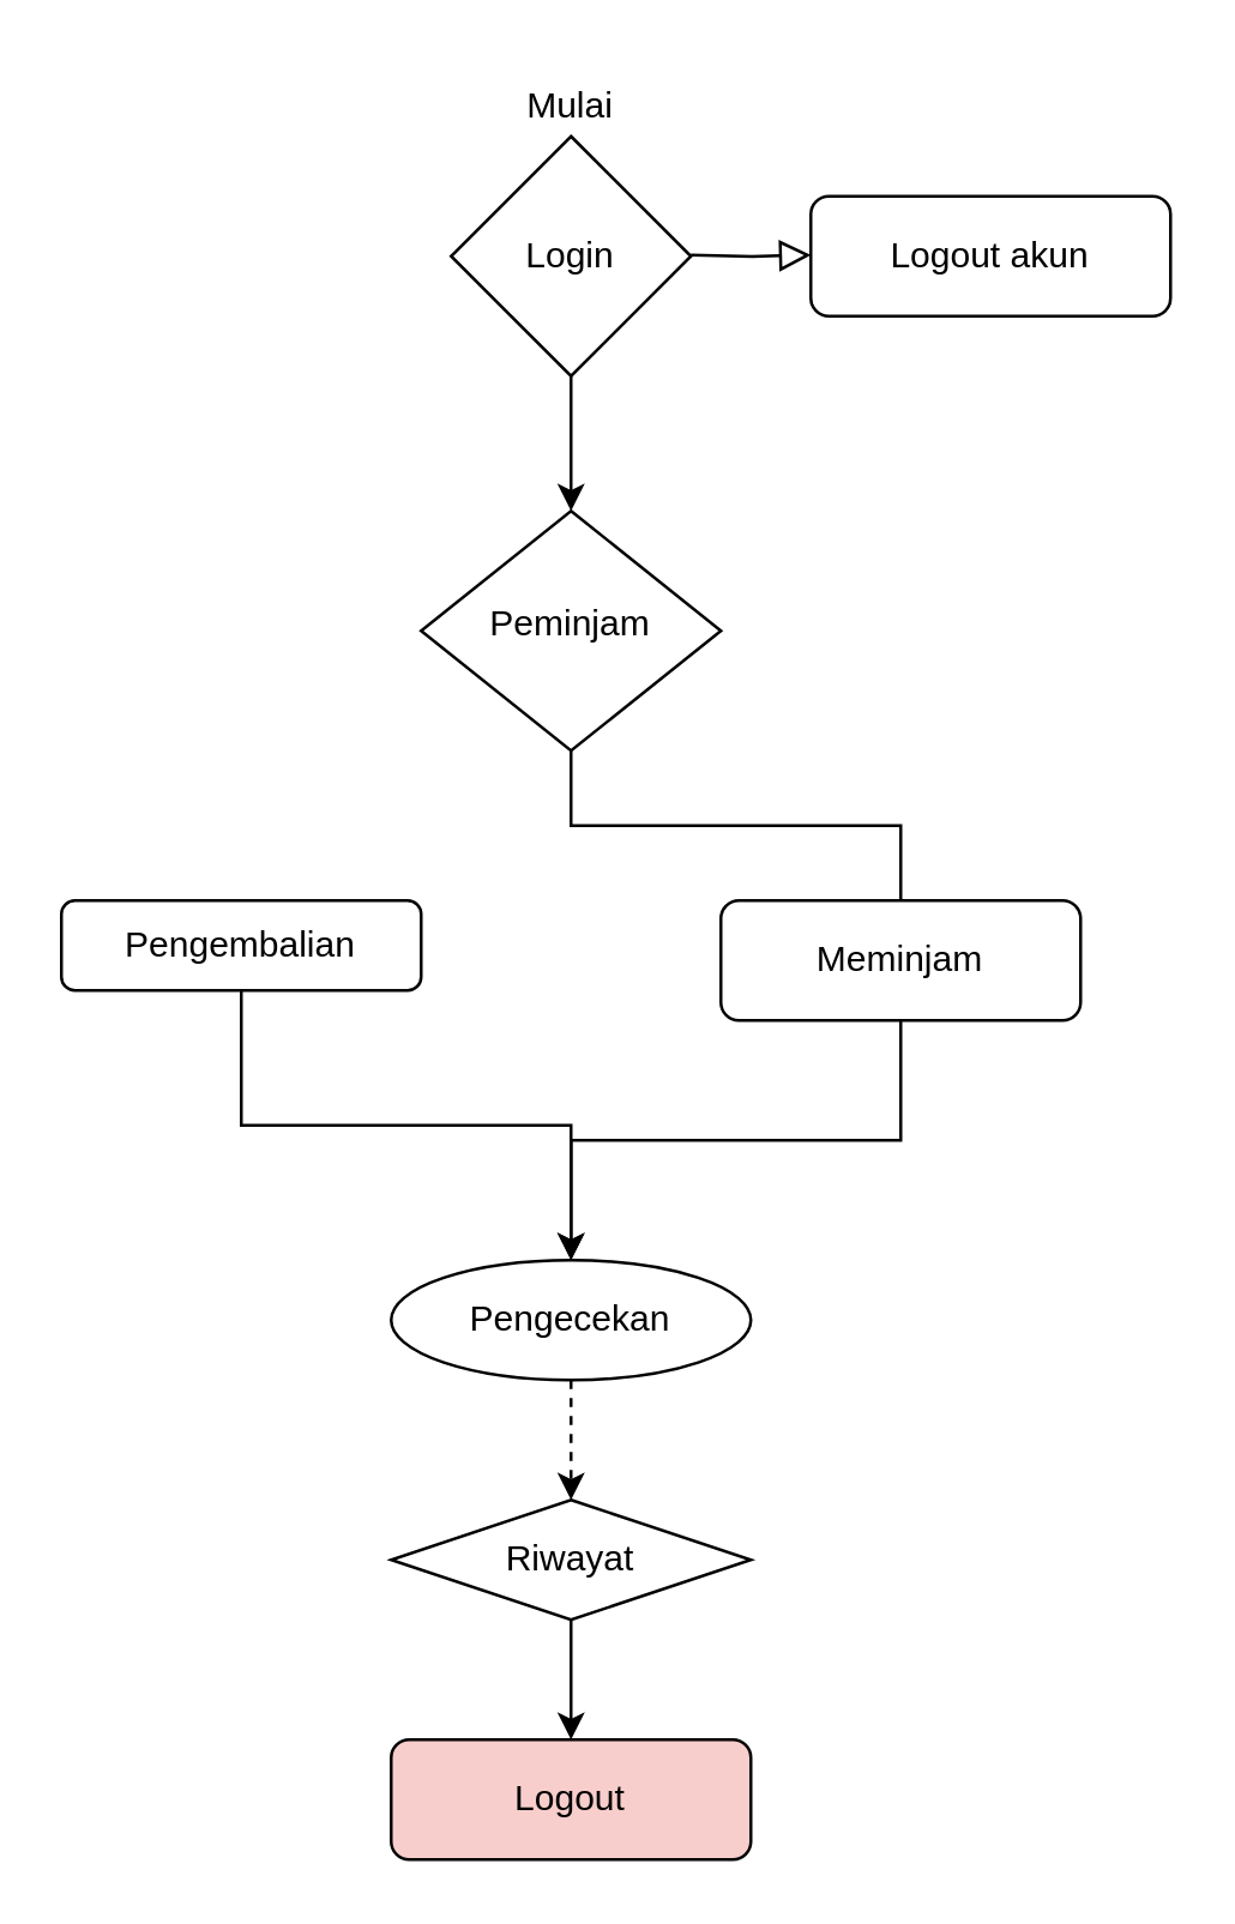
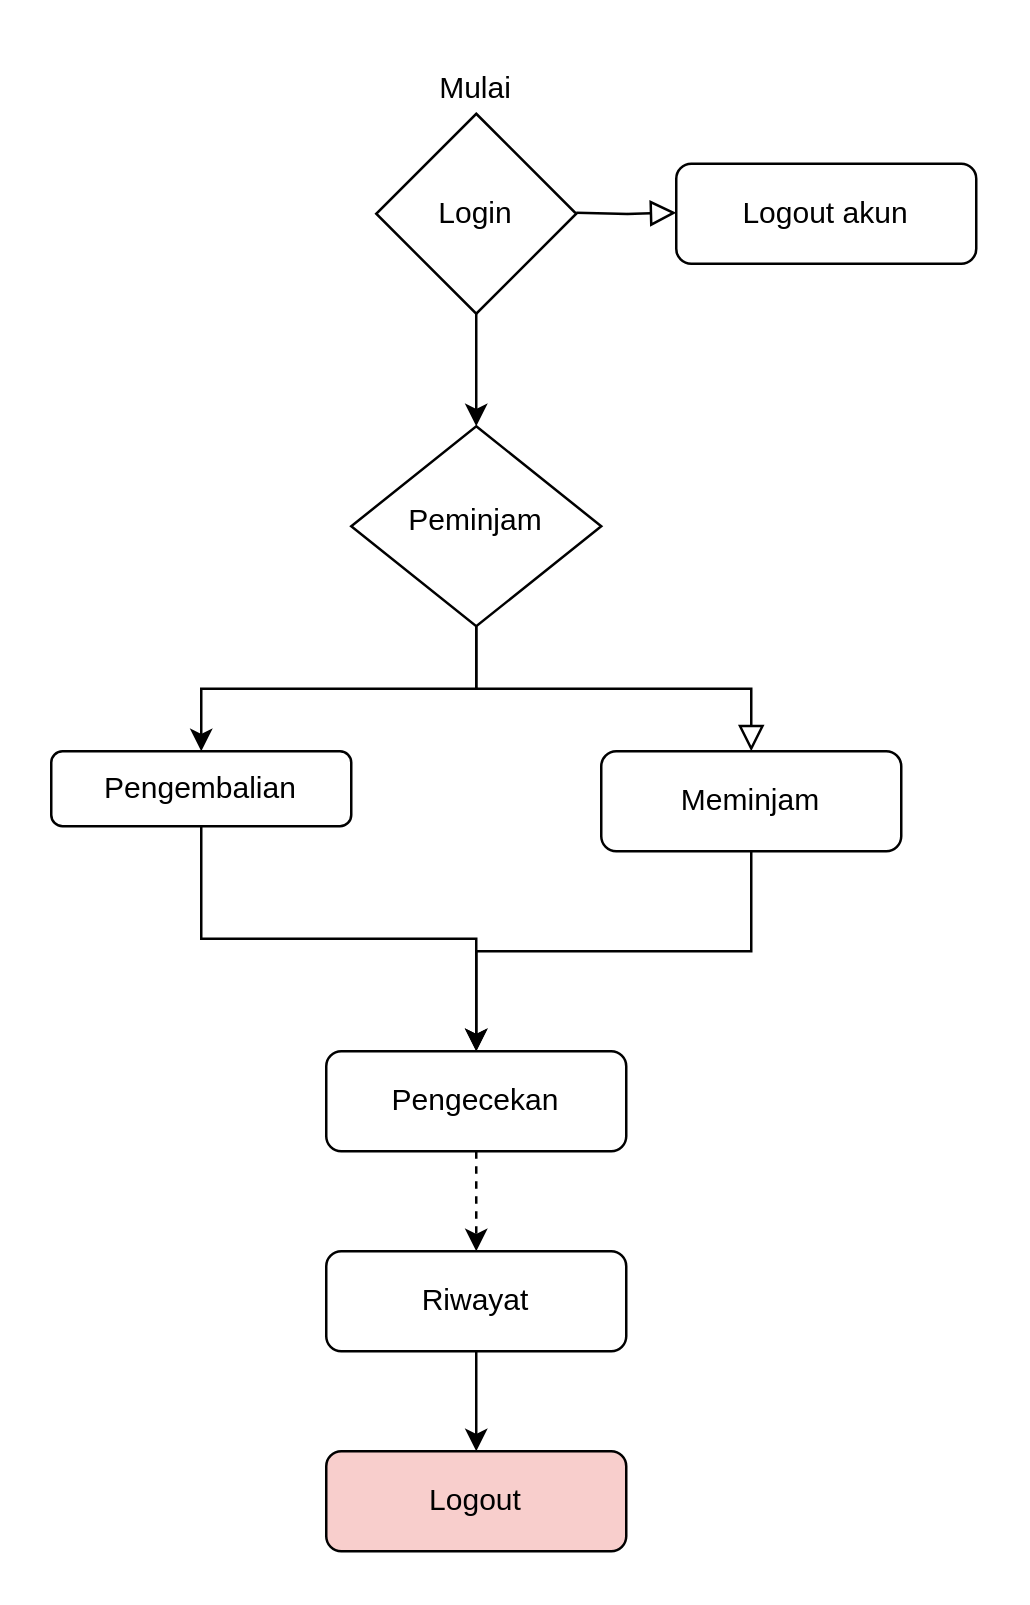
  <mxCell id="0" />
  <mxCell id="1" parent="0" />
  <mxCell id="2" style="edgeStyle=orthogonalEdgeStyle;rounded=0;orthogonalLoop=1;jettySize=auto;html=1;entryX=0.5;entryY=0;entryDx=0;entryDy=0;" edge="1" parent="1" source="3" target="6"><mxGeometry relative="1" as="geometry" /></mxCell>
  <mxCell id="3" value="" style="rhombus;whiteSpace=wrap;html=1;" parent="1" vertex="1"><mxGeometry x="150" y="45" width="80" height="80" as="geometry" /></mxCell>
- <mxCell id="4" value="" style="edgeStyle=orthogonalEdgeStyle;rounded=0;html=1;jettySize=auto;orthogonalLoop=1;fontSize=11;endArrow=none;endFill=0;endSize=8;strokeWidth=1;shadow=0;labelBackgroundColor=none;" parent="1" source="6" target="8" edge="1"><mxGeometry y="10" relative="1" as="geometry"><mxPoint as="offset" /></mxGeometry></mxCell>
+ <mxCell id="4" value="" style="edgeStyle=orthogonalEdgeStyle;rounded=0;html=1;jettySize=auto;orthogonalLoop=1;fontSize=11;endArrow=block;endFill=0;endSize=8;strokeWidth=1;shadow=0;labelBackgroundColor=none;" parent="1" source="6" target="8" edge="1"><mxGeometry y="10" relative="1" as="geometry"><mxPoint as="offset" /></mxGeometry></mxCell>
+ <mxCell id="5" style="edgeStyle=orthogonalEdgeStyle;rounded=0;orthogonalLoop=1;jettySize=auto;html=1;entryX=0.5;entryY=0;entryDx=0;entryDy=0;" edge="1" parent="1" source="6" target="12"><mxGeometry relative="1" as="geometry"><mxPoint x="40" y="30" as="targetPoint" /></mxGeometry></mxCell>
  <mxCell id="6" value="Peminjam" style="rhombus;whiteSpace=wrap;html=1;shadow=0;fontFamily=Helvetica;fontSize=12;align=center;strokeWidth=1;spacing=6;spacingTop=-4;" parent="1" vertex="1"><mxGeometry x="140" y="170" width="100" height="80" as="geometry" /></mxCell>
  <mxCell id="7" style="edgeStyle=orthogonalEdgeStyle;rounded=0;orthogonalLoop=1;jettySize=auto;html=1;entryX=0.5;entryY=0;entryDx=0;entryDy=0;" edge="1" parent="1" source="8" target="10"><mxGeometry relative="1" as="geometry" /></mxCell>
  <mxCell id="8" value="Meminjam" style="rounded=1;whiteSpace=wrap;html=1;fontSize=12;glass=0;strokeWidth=1;shadow=0;" parent="1" vertex="1"><mxGeometry x="240" y="300" width="120" height="40" as="geometry" /></mxCell>
  <mxCell id="9" style="edgeStyle=orthogonalEdgeStyle;rounded=0;orthogonalLoop=1;jettySize=auto;html=1;entryX=0.5;entryY=0;entryDx=0;entryDy=0;dashed=1;" edge="1" parent="1" source="10" target="18"><mxGeometry relative="1" as="geometry"><mxPoint x="190" y="460" as="targetPoint" /></mxGeometry></mxCell>
- <mxCell id="10" value="Pengecekan" style="ellipse;whiteSpace=wrap;html=1;fontSize=12;glass=0;strokeWidth=1;shadow=0;" parent="1" vertex="1"><mxGeometry x="130" y="420" width="120" height="40" as="geometry" /></mxCell>
+ <mxCell id="10" value="Pengecekan" style="rounded=1;whiteSpace=wrap;html=1;fontSize=12;glass=0;strokeWidth=1;shadow=0;" parent="1" vertex="1"><mxGeometry x="130" y="420" width="120" height="40" as="geometry" /></mxCell>
  <mxCell id="11" style="edgeStyle=orthogonalEdgeStyle;rounded=0;orthogonalLoop=1;jettySize=auto;html=1;entryX=0.5;entryY=0;entryDx=0;entryDy=0;" edge="1" parent="1" source="12" target="10"><mxGeometry relative="1" as="geometry" /></mxCell>
  <mxCell id="12" value="Pengembalian" style="rounded=1;whiteSpace=wrap;html=1;fontSize=12;glass=0;strokeWidth=1;shadow=0;" parent="1" vertex="1"><mxGeometry x="20" y="300" width="120" height="30" as="geometry" /></mxCell>
  <mxCell id="13" value="" style="rounded=0;html=1;jettySize=auto;orthogonalLoop=1;fontSize=11;endArrow=block;endFill=0;endSize=8;strokeWidth=1;shadow=0;labelBackgroundColor=none;edgeStyle=orthogonalEdgeStyle;exitX=1;exitY=0.5;exitDx=0;exitDy=0;" parent="1" edge="1"><mxGeometry relative="1" as="geometry"><mxPoint x="230" y="84.58" as="sourcePoint" /><mxPoint x="270" y="84.58" as="targetPoint" /></mxGeometry></mxCell>
  <mxCell id="14" value="Login" style="text;html=1;align=center;verticalAlign=middle;whiteSpace=wrap;rounded=0;" parent="1" vertex="1"><mxGeometry x="160" y="70" width="60" height="30" as="geometry" /></mxCell>
  <mxCell id="15" value="Logout akun" style="rounded=1;whiteSpace=wrap;html=1;fontSize=12;glass=0;strokeWidth=1;shadow=0;" parent="1" vertex="1"><mxGeometry x="270" y="65" width="120" height="40" as="geometry" /></mxCell>
  <mxCell id="16" value="Mulai" style="text;html=1;align=center;verticalAlign=middle;whiteSpace=wrap;rounded=0;" vertex="1" parent="1"><mxGeometry x="160" y="20" width="60" height="30" as="geometry" /></mxCell>
  <mxCell id="17" style="edgeStyle=orthogonalEdgeStyle;rounded=0;orthogonalLoop=1;jettySize=auto;html=1;entryX=0.5;entryY=0;entryDx=0;entryDy=0;" edge="1" parent="1" source="18" target="19"><mxGeometry relative="1" as="geometry" /></mxCell>
- <mxCell id="18" value="Riwayat" style="rhombus;whiteSpace=wrap;html=1;fontSize=12;glass=0;strokeWidth=1;shadow=0;" vertex="1" parent="1"><mxGeometry x="130" y="500" width="120" height="40" as="geometry" /></mxCell>
+ <mxCell id="18" value="Riwayat" style="rounded=1;whiteSpace=wrap;html=1;fontSize=12;glass=0;strokeWidth=1;shadow=0;" vertex="1" parent="1"><mxGeometry x="130" y="500" width="120" height="40" as="geometry" /></mxCell>
  <mxCell id="19" value="Logout" style="rounded=1;whiteSpace=wrap;html=1;fontSize=12;glass=0;strokeWidth=1;shadow=0;fillColor=#f8cecc;" vertex="1" parent="1"><mxGeometry x="130" y="580" width="120" height="40" as="geometry" /></mxCell>
